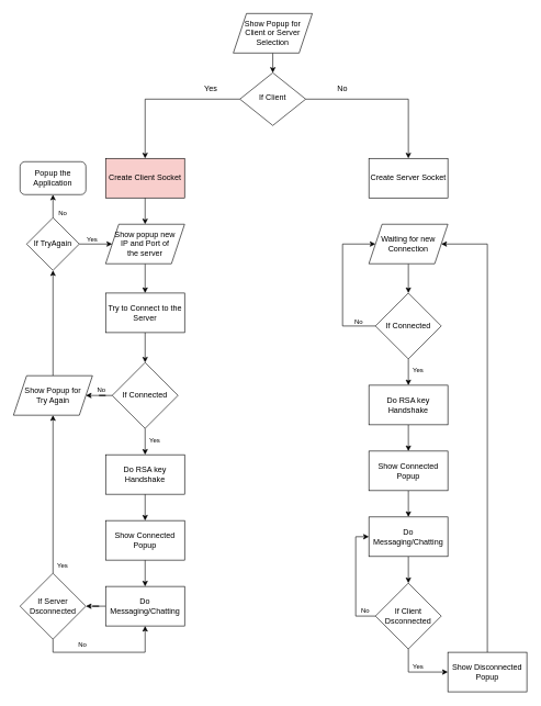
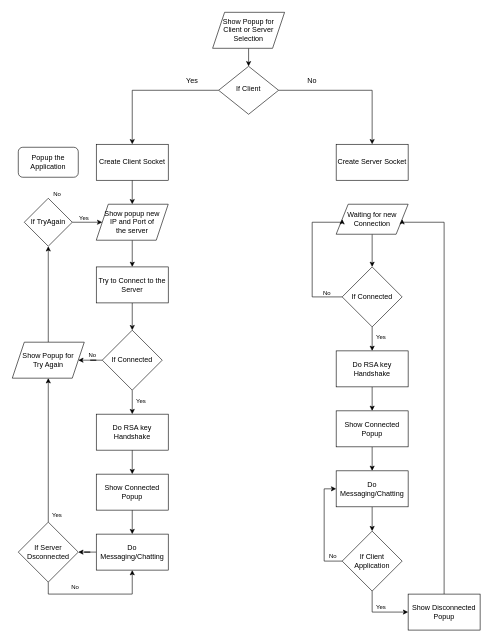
  <mxCell id="0" />
  <mxCell id="1" parent="0" />
  <mxCell id="2" style="edgeStyle=orthogonalEdgeStyle;rounded=0;orthogonalLoop=1;jettySize=auto;html=1;exitX=0;exitY=0.5;exitDx=0;exitDy=0;entryX=0.5;entryY=0;entryDx=0;entryDy=0;" parent="1" source="4" target="8" edge="1"><mxGeometry relative="1" as="geometry" /></mxCell>
  <mxCell id="3" style="edgeStyle=orthogonalEdgeStyle;rounded=0;orthogonalLoop=1;jettySize=auto;html=1;exitX=1;exitY=0.5;exitDx=0;exitDy=0;entryX=0.5;entryY=0;entryDx=0;entryDy=0;" parent="1" source="4" target="9" edge="1"><mxGeometry relative="1" as="geometry" /></mxCell>
  <mxCell id="4" value="If Client" style="rhombus;whiteSpace=wrap;html=1;shadow=0;fontFamily=Helvetica;fontSize=12;align=center;strokeWidth=1;spacing=6;spacingTop=-4;" parent="1" vertex="1"><mxGeometry x="364" y="110" width="100" height="80" as="geometry" /></mxCell>
  <mxCell id="5" style="edgeStyle=orthogonalEdgeStyle;rounded=0;orthogonalLoop=1;jettySize=auto;html=1;exitX=0.5;exitY=1;exitDx=0;exitDy=0;entryX=0.5;entryY=0;entryDx=0;entryDy=0;" parent="1" source="6" target="4" edge="1"><mxGeometry relative="1" as="geometry" /></mxCell>
  <mxCell id="6" value="Show Popup for Client or Server Selection" style="shape=parallelogram;perimeter=parallelogramPerimeter;whiteSpace=wrap;html=1;fixedSize=1;" parent="1" vertex="1"><mxGeometry x="354" y="20" width="120" height="60" as="geometry" /></mxCell>
  <mxCell id="7" style="edgeStyle=orthogonalEdgeStyle;rounded=0;orthogonalLoop=1;jettySize=auto;html=1;exitX=0.5;exitY=1;exitDx=0;exitDy=0;entryX=0.5;entryY=0;entryDx=0;entryDy=0;" parent="1" source="8" target="13" edge="1"><mxGeometry relative="1" as="geometry" /></mxCell>
- <mxCell id="8" value="Create Client Socket" style="rounded=0;whiteSpace=wrap;html=1;fillColor=#f8cecc;" parent="1" vertex="1"><mxGeometry x="160" y="240" width="120" height="60" as="geometry" /></mxCell>
+ <mxCell id="8" value="Create Client Socket" style="rounded=0;whiteSpace=wrap;html=1;" parent="1" vertex="1"><mxGeometry x="160" y="240" width="120" height="60" as="geometry" /></mxCell>
  <mxCell id="9" value="Create Server Socket" style="rounded=0;whiteSpace=wrap;html=1;" parent="1" vertex="1"><mxGeometry x="560" y="240" width="120" height="60" as="geometry" /></mxCell>
  <mxCell id="10" value="Yes" style="text;html=1;strokeColor=none;fillColor=none;align=center;verticalAlign=middle;whiteSpace=wrap;rounded=0;" parent="1" vertex="1"><mxGeometry x="290" y="120" width="60" height="30" as="geometry" /></mxCell>
  <mxCell id="11" value="No" style="text;html=1;strokeColor=none;fillColor=none;align=center;verticalAlign=middle;whiteSpace=wrap;rounded=0;" parent="1" vertex="1"><mxGeometry x="490" y="120" width="60" height="30" as="geometry" /></mxCell>
  <mxCell id="12" style="edgeStyle=orthogonalEdgeStyle;rounded=0;orthogonalLoop=1;jettySize=auto;html=1;exitX=0.5;exitY=1;exitDx=0;exitDy=0;entryX=0.5;entryY=0;entryDx=0;entryDy=0;" parent="1" source="13" target="15" edge="1"><mxGeometry relative="1" as="geometry" /></mxCell>
  <mxCell id="13" value="Show popup new&lt;br&gt;IP and Port of &lt;br&gt;the server" style="shape=parallelogram;perimeter=parallelogramPerimeter;whiteSpace=wrap;html=1;fixedSize=1;" parent="1" vertex="1"><mxGeometry x="160" y="340" width="120" height="60" as="geometry" /></mxCell>
  <mxCell id="14" style="edgeStyle=orthogonalEdgeStyle;rounded=0;orthogonalLoop=1;jettySize=auto;html=1;exitX=0.5;exitY=1;exitDx=0;exitDy=0;entryX=0.5;entryY=0;entryDx=0;entryDy=0;" parent="1" source="15" target="18" edge="1"><mxGeometry relative="1" as="geometry" /></mxCell>
  <mxCell id="15" value="Try to Connect to the Server" style="rounded=0;whiteSpace=wrap;html=1;" parent="1" vertex="1"><mxGeometry x="160" y="444.5" width="120" height="60" as="geometry" /></mxCell>
  <mxCell id="16" value="" style="edgeStyle=orthogonalEdgeStyle;rounded=0;orthogonalLoop=1;jettySize=auto;html=1;" parent="1" source="18" target="20" edge="1"><mxGeometry relative="1" as="geometry" /></mxCell>
  <mxCell id="17" style="edgeStyle=orthogonalEdgeStyle;rounded=0;orthogonalLoop=1;jettySize=auto;html=1;exitX=0.5;exitY=1;exitDx=0;exitDy=0;entryX=0.5;entryY=0;entryDx=0;entryDy=0;fontSize=12;" parent="1" source="18" target="29" edge="1"><mxGeometry relative="1" as="geometry" /></mxCell>
  <mxCell id="18" value="If Connected" style="rhombus;whiteSpace=wrap;html=1;" parent="1" vertex="1"><mxGeometry x="170" y="550" width="100" height="100" as="geometry" /></mxCell>
  <mxCell id="19" style="edgeStyle=orthogonalEdgeStyle;rounded=0;orthogonalLoop=1;jettySize=auto;html=1;exitX=0.5;exitY=0;exitDx=0;exitDy=0;entryX=0.5;entryY=1;entryDx=0;entryDy=0;" parent="1" source="20" target="23" edge="1"><mxGeometry relative="1" as="geometry" /></mxCell>
  <mxCell id="20" value="Show Popup for&lt;br&gt;Try Again" style="shape=parallelogram;perimeter=parallelogramPerimeter;whiteSpace=wrap;html=1;fixedSize=1;" parent="1" vertex="1"><mxGeometry x="20" y="570" width="120" height="60" as="geometry" /></mxCell>
- <mxCell id="21" style="edgeStyle=orthogonalEdgeStyle;rounded=0;orthogonalLoop=1;jettySize=auto;html=1;exitX=0.5;exitY=0;exitDx=0;exitDy=0;entryX=0.5;entryY=1;entryDx=0;entryDy=0;" parent="1" source="23" target="24" edge="1"><mxGeometry relative="1" as="geometry" /></mxCell>
  <mxCell id="22" style="edgeStyle=orthogonalEdgeStyle;rounded=0;orthogonalLoop=1;jettySize=auto;html=1;exitX=1;exitY=0.5;exitDx=0;exitDy=0;entryX=0;entryY=0.5;entryDx=0;entryDy=0;fontSize=12;" parent="1" source="23" target="13" edge="1"><mxGeometry relative="1" as="geometry" /></mxCell>
  <mxCell id="23" value="If TryAgain" style="rhombus;whiteSpace=wrap;html=1;" parent="1" vertex="1"><mxGeometry x="40" y="330" width="80" height="80" as="geometry" /></mxCell>
  <mxCell id="24" value="Popup the&lt;br&gt;Application" style="rounded=1;whiteSpace=wrap;html=1;" parent="1" vertex="1"><mxGeometry x="30" y="245" width="100" height="50" as="geometry" /></mxCell>
  <mxCell id="25" value="Yes" style="text;html=1;strokeColor=none;fillColor=none;align=center;verticalAlign=middle;whiteSpace=wrap;rounded=0;fontSize=10;" parent="1" vertex="1"><mxGeometry x="125" y="355" width="30" height="15" as="geometry" /></mxCell>
  <mxCell id="26" value="No" style="text;html=1;strokeColor=none;fillColor=none;align=center;verticalAlign=middle;whiteSpace=wrap;rounded=0;fontSize=10;" parent="1" vertex="1"><mxGeometry x="80" y="315" width="30" height="15" as="geometry" /></mxCell>
  <mxCell id="27" value="No" style="text;html=1;strokeColor=none;fillColor=none;align=center;verticalAlign=middle;whiteSpace=wrap;rounded=0;fontSize=10;" parent="1" vertex="1"><mxGeometry x="139" y="584" width="30" height="15" as="geometry" /></mxCell>
  <mxCell id="28" style="edgeStyle=orthogonalEdgeStyle;rounded=0;orthogonalLoop=1;jettySize=auto;html=1;exitX=0.5;exitY=1;exitDx=0;exitDy=0;fontSize=12;" parent="1" source="29" target="32" edge="1"><mxGeometry relative="1" as="geometry" /></mxCell>
  <mxCell id="29" value="&lt;span style=&quot;font-size: 12px;&quot;&gt;Do RSA key Handshake&lt;/span&gt;" style="rounded=0;whiteSpace=wrap;html=1;fontSize=10;" parent="1" vertex="1"><mxGeometry x="160" y="690" width="120" height="60" as="geometry" /></mxCell>
  <mxCell id="30" value="Yes" style="text;html=1;strokeColor=none;fillColor=none;align=center;verticalAlign=middle;whiteSpace=wrap;rounded=0;fontSize=10;" parent="1" vertex="1"><mxGeometry x="220" y="660" width="30" height="15" as="geometry" /></mxCell>
  <mxCell id="31" style="edgeStyle=orthogonalEdgeStyle;rounded=0;orthogonalLoop=1;jettySize=auto;html=1;exitX=0.5;exitY=1;exitDx=0;exitDy=0;entryX=0.5;entryY=0;entryDx=0;entryDy=0;fontSize=12;" parent="1" source="32" target="34" edge="1"><mxGeometry relative="1" as="geometry" /></mxCell>
  <mxCell id="32" value="Show Connected Popup" style="rounded=0;whiteSpace=wrap;html=1;fontSize=12;" parent="1" vertex="1"><mxGeometry x="160" y="790" width="120" height="60" as="geometry" /></mxCell>
  <mxCell id="33" value="" style="edgeStyle=orthogonalEdgeStyle;rounded=0;orthogonalLoop=1;jettySize=auto;html=1;fontSize=12;" parent="1" source="34" target="37" edge="1"><mxGeometry relative="1" as="geometry" /></mxCell>
  <mxCell id="34" value="Do Messaging/Chatting" style="rounded=0;whiteSpace=wrap;html=1;fontSize=12;" parent="1" vertex="1"><mxGeometry x="160" y="890" width="120" height="60" as="geometry" /></mxCell>
  <mxCell id="35" style="edgeStyle=orthogonalEdgeStyle;rounded=0;orthogonalLoop=1;jettySize=auto;html=1;exitX=0.5;exitY=0;exitDx=0;exitDy=0;entryX=0.5;entryY=1;entryDx=0;entryDy=0;fontSize=12;" parent="1" source="37" target="20" edge="1"><mxGeometry relative="1" as="geometry" /></mxCell>
  <mxCell id="36" style="edgeStyle=orthogonalEdgeStyle;rounded=0;orthogonalLoop=1;jettySize=auto;html=1;exitX=0.5;exitY=1;exitDx=0;exitDy=0;entryX=0.5;entryY=1;entryDx=0;entryDy=0;fontSize=12;" parent="1" source="37" target="34" edge="1"><mxGeometry relative="1" as="geometry" /></mxCell>
  <mxCell id="37" value="If Server Dsconnected" style="rhombus;whiteSpace=wrap;html=1;fontSize=12;" parent="1" vertex="1"><mxGeometry x="30" y="870" width="100" height="100" as="geometry" /></mxCell>
  <mxCell id="38" value="Yes" style="text;html=1;strokeColor=none;fillColor=none;align=center;verticalAlign=middle;whiteSpace=wrap;rounded=0;fontSize=10;" parent="1" vertex="1"><mxGeometry x="80" y="850" width="30" height="15" as="geometry" /></mxCell>
  <mxCell id="39" value="No" style="text;html=1;strokeColor=none;fillColor=none;align=center;verticalAlign=middle;whiteSpace=wrap;rounded=0;fontSize=10;" parent="1" vertex="1"><mxGeometry x="110" y="970" width="30" height="15" as="geometry" /></mxCell>
  <mxCell id="40" style="edgeStyle=orthogonalEdgeStyle;rounded=0;orthogonalLoop=1;jettySize=auto;html=1;exitX=0.5;exitY=1;exitDx=0;exitDy=0;entryX=0.5;entryY=0;entryDx=0;entryDy=0;fontSize=12;" parent="1" source="41" target="44" edge="1"><mxGeometry relative="1" as="geometry" /></mxCell>
- <mxCell id="41" value="Waiting for new Connection" style="shape=parallelogram;perimeter=parallelogramPerimeter;whiteSpace=wrap;html=1;fixedSize=1;" parent="1" vertex="1"><mxGeometry x="560" y="340" width="120" height="60" as="geometry" /></mxCell>
+ <mxCell id="41" value="Waiting for new Connection" style="shape=parallelogram;perimeter=parallelogramPerimeter;whiteSpace=wrap;html=1;fixedSize=1;" parent="1" vertex="1"><mxGeometry x="560" y="340" width="120" height="50" as="geometry" /></mxCell>
  <mxCell id="42" style="edgeStyle=orthogonalEdgeStyle;rounded=0;orthogonalLoop=1;jettySize=auto;html=1;exitX=0;exitY=0.5;exitDx=0;exitDy=0;entryX=0;entryY=0.5;entryDx=0;entryDy=0;fontSize=12;" parent="1" source="44" target="41" edge="1"><mxGeometry relative="1" as="geometry"><Array as="points"><mxPoint x="520" y="495" /><mxPoint x="520" y="370" /></Array></mxGeometry></mxCell>
  <mxCell id="43" style="edgeStyle=orthogonalEdgeStyle;rounded=0;orthogonalLoop=1;jettySize=auto;html=1;exitX=0.5;exitY=1;exitDx=0;exitDy=0;entryX=0.5;entryY=0;entryDx=0;entryDy=0;fontSize=12;" parent="1" source="44" target="47" edge="1"><mxGeometry relative="1" as="geometry" /></mxCell>
  <mxCell id="44" value="If Connected" style="rhombus;whiteSpace=wrap;html=1;" parent="1" vertex="1"><mxGeometry x="570" y="444.5" width="100" height="100" as="geometry" /></mxCell>
  <mxCell id="45" value="No" style="text;html=1;strokeColor=none;fillColor=none;align=center;verticalAlign=middle;whiteSpace=wrap;rounded=0;fontSize=10;" parent="1" vertex="1"><mxGeometry x="530" y="479" width="30" height="15" as="geometry" /></mxCell>
  <mxCell id="46" style="edgeStyle=orthogonalEdgeStyle;rounded=0;orthogonalLoop=1;jettySize=auto;html=1;exitX=0.5;exitY=1;exitDx=0;exitDy=0;fontSize=12;" parent="1" source="47" target="50" edge="1"><mxGeometry relative="1" as="geometry" /></mxCell>
  <mxCell id="47" value="&lt;span style=&quot;font-size: 12px;&quot;&gt;Do RSA key Handshake&lt;/span&gt;" style="rounded=0;whiteSpace=wrap;html=1;fontSize=10;" parent="1" vertex="1"><mxGeometry x="560" y="584.5" width="120" height="60" as="geometry" /></mxCell>
  <mxCell id="48" value="Yes" style="text;html=1;strokeColor=none;fillColor=none;align=center;verticalAlign=middle;whiteSpace=wrap;rounded=0;fontSize=10;" parent="1" vertex="1"><mxGeometry x="620" y="554.5" width="30" height="15" as="geometry" /></mxCell>
  <mxCell id="49" style="edgeStyle=orthogonalEdgeStyle;rounded=0;orthogonalLoop=1;jettySize=auto;html=1;exitX=0.5;exitY=1;exitDx=0;exitDy=0;entryX=0.5;entryY=0;entryDx=0;entryDy=0;fontSize=12;" parent="1" source="50" target="52" edge="1"><mxGeometry relative="1" as="geometry" /></mxCell>
  <mxCell id="50" value="Show Connected Popup" style="rounded=0;whiteSpace=wrap;html=1;fontSize=12;" parent="1" vertex="1"><mxGeometry x="560" y="684.5" width="120" height="60" as="geometry" /></mxCell>
  <mxCell id="51" style="edgeStyle=orthogonalEdgeStyle;rounded=0;orthogonalLoop=1;jettySize=auto;html=1;exitX=0.5;exitY=1;exitDx=0;exitDy=0;entryX=0.5;entryY=0;entryDx=0;entryDy=0;fontSize=12;" parent="1" source="52" target="55" edge="1"><mxGeometry relative="1" as="geometry" /></mxCell>
  <mxCell id="52" value="Do Messaging/Chatting" style="rounded=0;whiteSpace=wrap;html=1;fontSize=12;" parent="1" vertex="1"><mxGeometry x="560" y="784.5" width="120" height="60" as="geometry" /></mxCell>
  <mxCell id="53" style="edgeStyle=orthogonalEdgeStyle;rounded=0;orthogonalLoop=1;jettySize=auto;html=1;exitX=0;exitY=0.5;exitDx=0;exitDy=0;entryX=0;entryY=0.5;entryDx=0;entryDy=0;fontSize=12;" parent="1" source="55" target="52" edge="1"><mxGeometry relative="1" as="geometry" /></mxCell>
  <mxCell id="54" style="edgeStyle=orthogonalEdgeStyle;rounded=0;orthogonalLoop=1;jettySize=auto;html=1;exitX=0.5;exitY=1;exitDx=0;exitDy=0;entryX=0;entryY=0.5;entryDx=0;entryDy=0;" edge="1" parent="1" source="55" target="59"><mxGeometry relative="1" as="geometry" /></mxCell>
- <mxCell id="55" value="If Client Dsconnected" style="rhombus;whiteSpace=wrap;html=1;fontSize=12;" parent="1" vertex="1"><mxGeometry x="570" y="885" width="100" height="100" as="geometry" /></mxCell>
+ <mxCell id="55" value="If Client Application" style="rhombus;whiteSpace=wrap;html=1;fontSize=12;" parent="1" vertex="1"><mxGeometry x="570" y="885" width="100" height="100" as="geometry" /></mxCell>
  <mxCell id="56" value="Yes" style="text;html=1;strokeColor=none;fillColor=none;align=center;verticalAlign=middle;whiteSpace=wrap;rounded=0;fontSize=10;" parent="1" vertex="1"><mxGeometry x="620" y="1004" width="30" height="15" as="geometry" /></mxCell>
  <mxCell id="57" value="No" style="text;html=1;strokeColor=none;fillColor=none;align=center;verticalAlign=middle;whiteSpace=wrap;rounded=0;fontSize=10;" parent="1" vertex="1"><mxGeometry x="540" y="919" width="30" height="15" as="geometry" /></mxCell>
  <mxCell id="58" style="edgeStyle=orthogonalEdgeStyle;rounded=0;orthogonalLoop=1;jettySize=auto;html=1;exitX=0.5;exitY=0;exitDx=0;exitDy=0;entryX=1;entryY=0.5;entryDx=0;entryDy=0;" edge="1" parent="1" source="59" target="41"><mxGeometry relative="1" as="geometry"><Array as="points"><mxPoint x="740" y="370" /></Array></mxGeometry></mxCell>
  <mxCell id="59" value="Show Disconnected Popup" style="rounded=0;whiteSpace=wrap;html=1;" vertex="1" parent="1"><mxGeometry x="680" y="990" width="120" height="60" as="geometry" /></mxCell>
